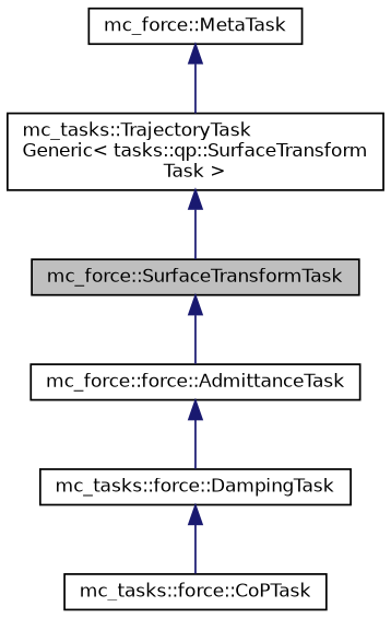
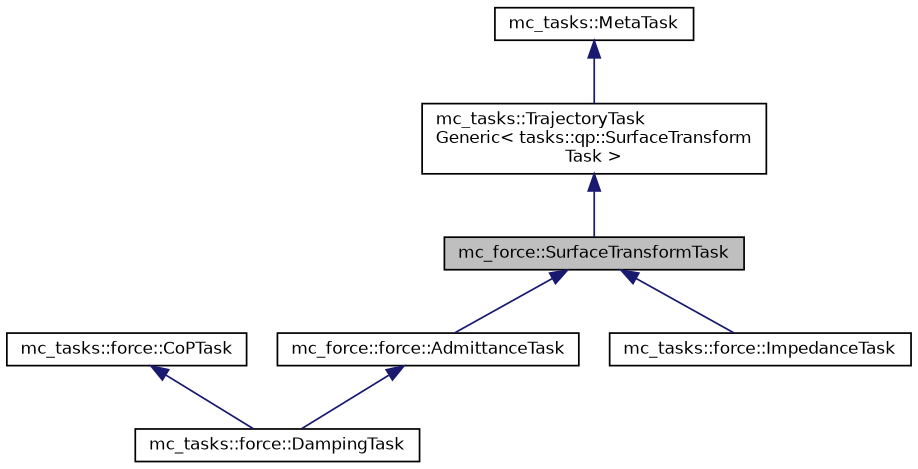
  digraph {
    node [color=black fillcolor=white fontname=Helvetica fontsize=10 shape=record style=filled]
    edge [color=midnightblue dir=back fontname=Helvetica fontsize=10 labelfontname=Helvetica labelfontsize=10 style=solid]
    n1 [fillcolor=grey75 fontcolor=black height=0.2 label="mc_force::SurfaceTransformTask" width=0.4]
    n2 [height=0.2 label="mc_force::force::AdmittanceTask" width=0.4]
+   n3 [height=0.2 label="mc_tasks::force::ImpedanceTask" width=0.4]
    n4 [height=0.2 label="mc_tasks::force::DampingTask" width=0.4]
    n5 [height=0.2 label="mc_tasks::TrajectoryTask\lGeneric\< tasks::qp::SurfaceTransform\lTask \>" width=0.4]
-   n6 [height=0.2 label="mc_force::MetaTask" width=0.4]
+   n6 [height=0.2 label="mc_tasks::MetaTask" width=0.4]
    n7 [height=0.2 label="mc_tasks::force::CoPTask" width=0.4]
    n1 -> n2
+   n1 -> n3
    n2 -> n4
-   n4 -> n7
+   n7 -> n4
    n5 -> n1
    n6 -> n5
  }
